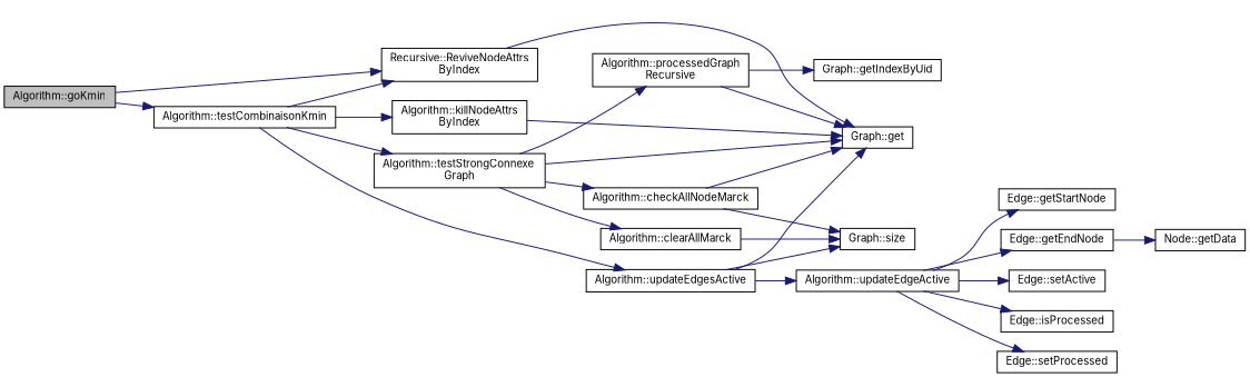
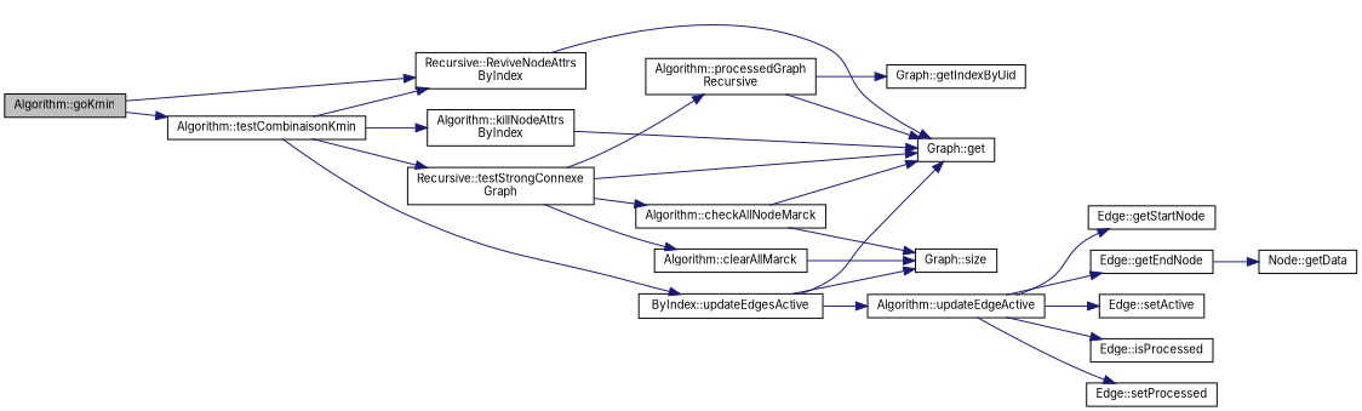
  digraph {
    fontname=Inter
    rankdir=LR
    node [color=black fillcolor=white fontname=Inter fontsize=10 shape=record style=filled]
    edge [color=midnightblue fontname=Inter fontsize=10 labelfontname=Helvetica labelfontsize=10 style=solid]
    n1 [fillcolor=grey75 fontcolor=black height=0.2 label="Algorithm::goKmin" width=0.4]
    n2 [height=0.2 label="Algorithm::testCombinaisonKmin" width=0.4]
    n3 [height=0.2 label="Recursive::ReviveNodeAttrs\lByIndex" width=0.4]
    n4 [height=0.2 label="Algorithm::killNodeAttrs\lByIndex" width=0.4]
-   n5 [height=0.2 label="Algorithm::updateEdgesActive" width=0.4]
-   n6 [height=0.2 label="Algorithm::testStrongConnexe\lGraph" width=0.4]
+   n5 [height=0.2 label="ByIndex::updateEdgesActive" width=0.4]
+   n6 [height=0.2 label="Recursive::testStrongConnexe\lGraph" width=0.4]
    n7 [height=0.2 label="Graph::get" width=0.4]
    n8 [height=0.2 label="Graph::size" width=0.4]
    n9 [height=0.2 label="Algorithm::updateEdgeActive" width=0.4]
    n10 [height=0.2 label="Algorithm::clearAllMarck" width=0.4]
    n11 [height=0.2 label="Algorithm::processedGraph\lRecursive" width=0.4]
    n12 [height=0.2 label="Algorithm::checkAllNodeMarck" width=0.4]
    n13 [height=0.2 label="Edge::getStartNode" width=0.4]
    n14 [height=0.2 label="Edge::getEndNode" width=0.4]
    n15 [height=0.2 label="Edge::setActive" width=0.4]
    n16 [height=0.2 label="Edge::isProcessed" width=0.4]
    n17 [height=0.2 label="Edge::setProcessed" width=0.4]
    n18 [height=0.2 label="Node::getData" width=0.4]
    n19 [height=0.2 label="Graph::getIndexByUid" width=0.4]
    n1 -> n2
    n1 -> n3
    n2 -> n3
    n2 -> n4
    n2 -> n5
    n2 -> n6
    n3 -> n7
    n4 -> n7
    n5 -> n7
    n5 -> n8
    n5 -> n9
    n6 -> n7
    n6 -> n10
    n6 -> n11
    n6 -> n12
    n9 -> n13
    n9 -> n14
    n9 -> n15
    n9 -> n16
    n9 -> n17
    n10 -> n8
    n11 -> n7
    n11 -> n19
    n12 -> n7
    n12 -> n8
    n14 -> n18
  }
